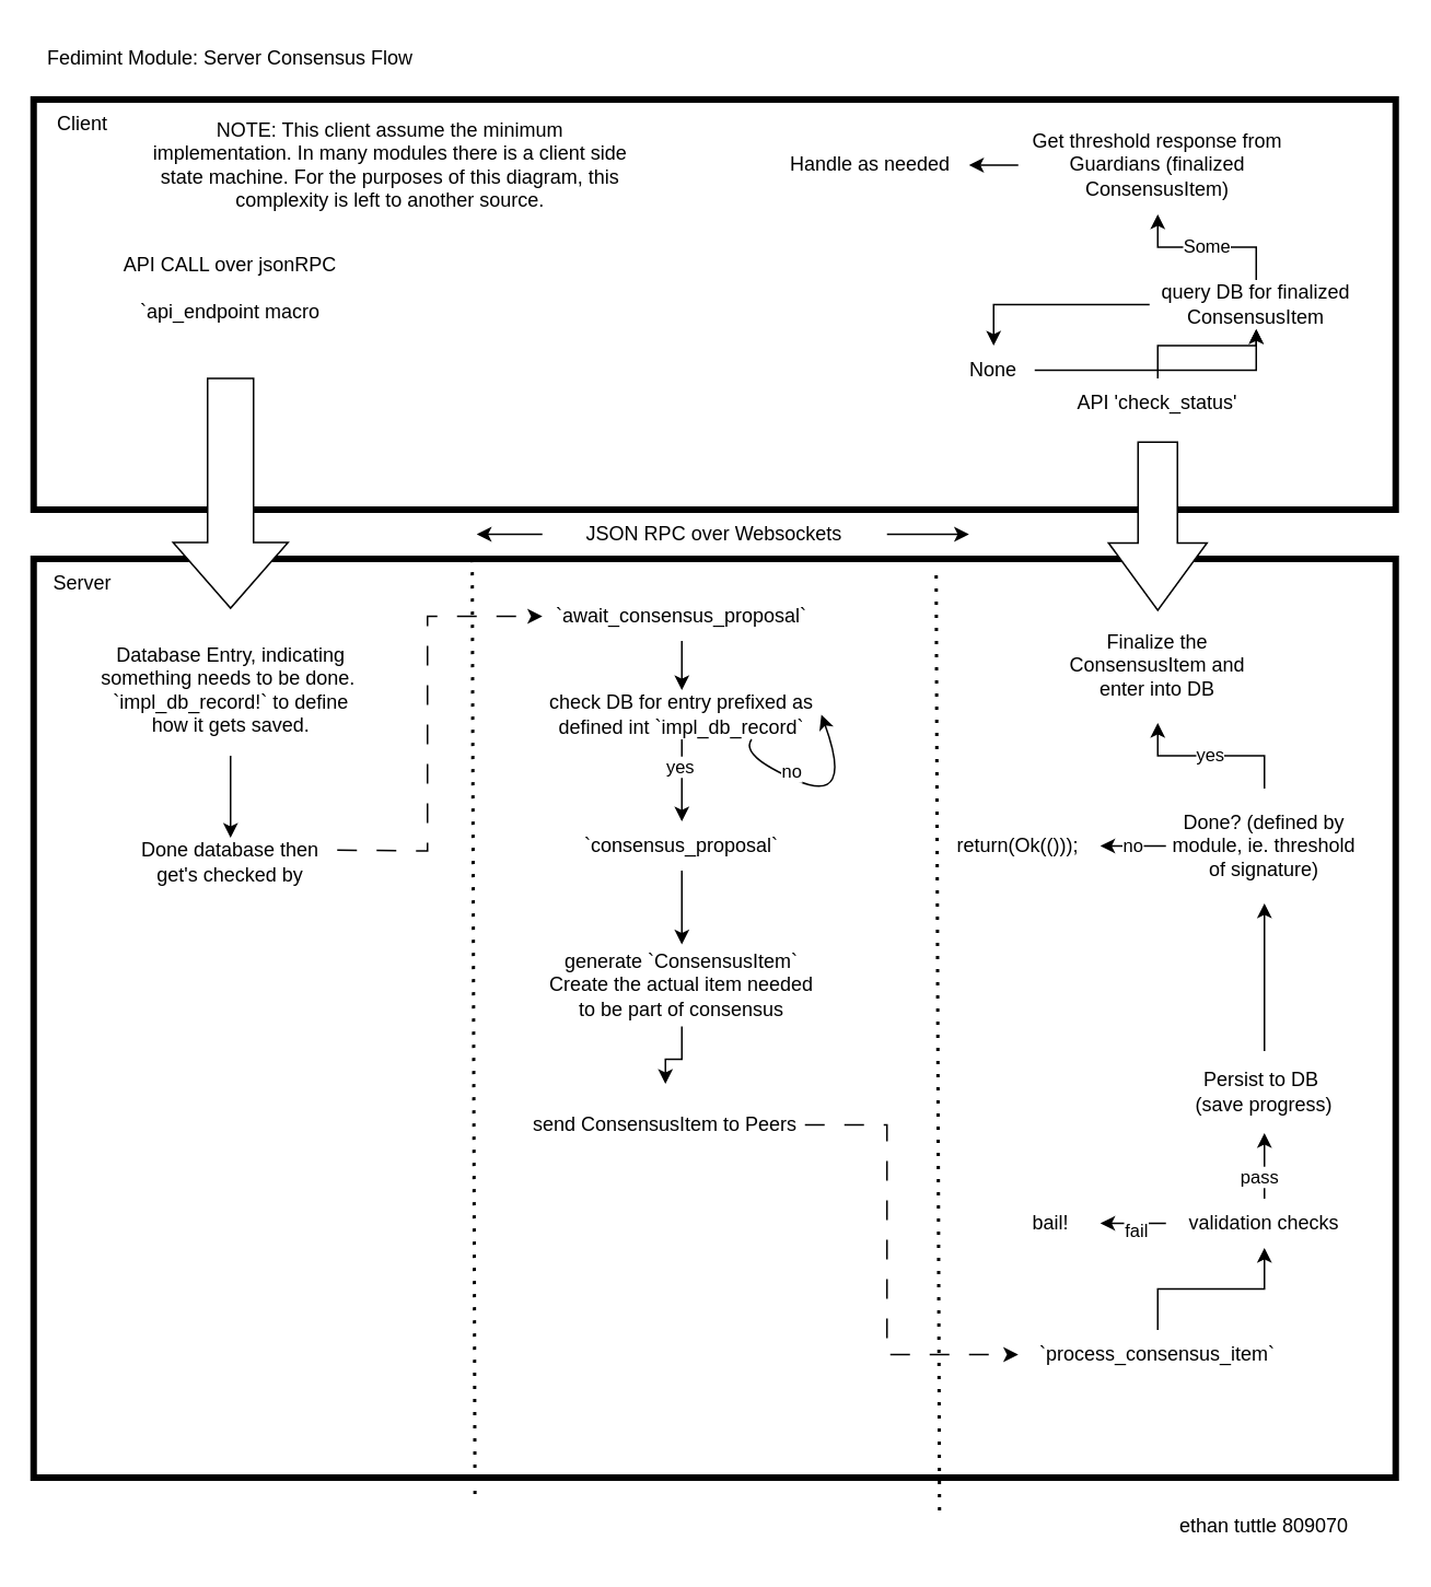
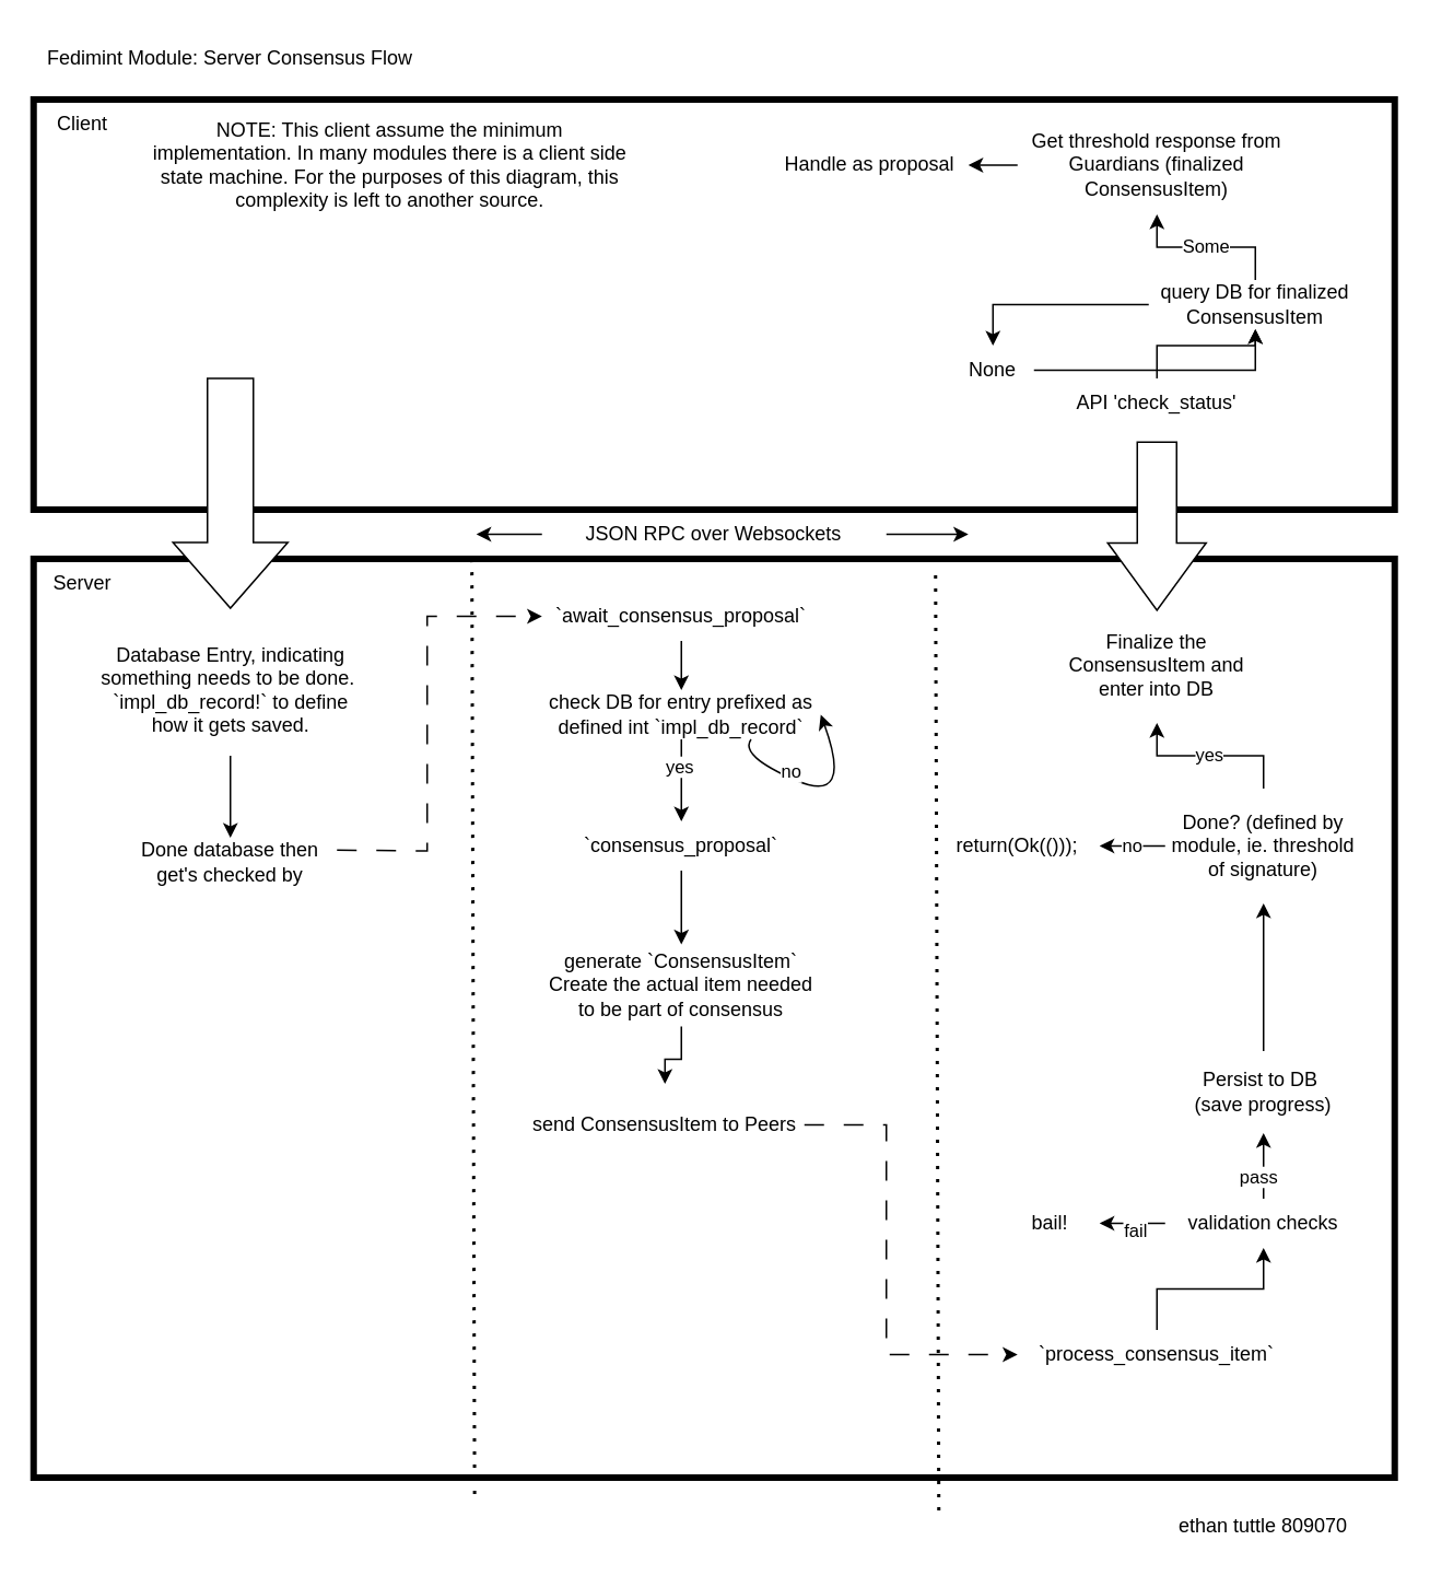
  <mxCell id="0" />
  <mxCell id="1" parent="0" />
  <mxCell id="2" value="" style="rounded=0;whiteSpace=wrap;html=1;fillColor=none;strokeWidth=4;" parent="1" vertex="1"><mxGeometry x="20" y="340" width="830" height="560" as="geometry" /></mxCell>
  <mxCell id="3" value="" style="rounded=0;whiteSpace=wrap;html=1;fillColor=none;strokeWidth=4;" parent="1" vertex="1"><mxGeometry x="20" y="60" width="830" height="250" as="geometry" /></mxCell>
  <mxCell id="4" value="Client" style="text;html=1;strokeColor=none;fillColor=none;align=center;verticalAlign=middle;whiteSpace=wrap;rounded=0;" parent="1" vertex="1"><mxGeometry x="20" y="60" width="60" height="30" as="geometry" /></mxCell>
  <mxCell id="5" value="Server" style="text;html=1;strokeColor=none;fillColor=none;align=center;verticalAlign=middle;whiteSpace=wrap;rounded=0;" parent="1" vertex="1"><mxGeometry x="20" y="340" width="60" height="30" as="geometry" /></mxCell>
  <mxCell id="6" value="JSON RPC over Websockets" style="text;html=1;strokeColor=none;fillColor=none;align=center;verticalAlign=middle;whiteSpace=wrap;rounded=0;" parent="1" vertex="1"><mxGeometry x="330" y="310" width="210" height="30" as="geometry" /></mxCell>
  <mxCell id="7" value="" style="endArrow=classic;html=1;rounded=0;exitX=0;exitY=0.5;exitDx=0;exitDy=0;" parent="1" source="6" edge="1"><mxGeometry width="50" height="50" relative="1" as="geometry"><mxPoint x="450" y="420" as="sourcePoint" /><mxPoint x="290" y="325" as="targetPoint" /></mxGeometry></mxCell>
  <mxCell id="8" value="" style="endArrow=classic;html=1;rounded=0;exitX=1;exitY=0.5;exitDx=0;exitDy=0;" parent="1" source="6" edge="1"><mxGeometry width="50" height="50" relative="1" as="geometry"><mxPoint x="340" y="335" as="sourcePoint" /><mxPoint x="590" y="325" as="targetPoint" /></mxGeometry></mxCell>
- <mxCell id="9" value="API CALL over jsonRPC&lt;br&gt;&lt;br&gt;`api_endpoint macro" style="text;html=1;strokeColor=none;fillColor=none;align=center;verticalAlign=middle;whiteSpace=wrap;rounded=0;" parent="1" vertex="1"><mxGeometry x="70" y="160" width="140" height="30" as="geometry" /></mxCell>
  <mxCell id="10" value="" style="html=1;shadow=0;dashed=0;align=center;verticalAlign=middle;shape=mxgraph.arrows2.arrow;dy=0.6;dx=40;direction=south;notch=0;" parent="1" vertex="1"><mxGeometry x="105" y="230" width="70" height="140" as="geometry" /></mxCell>
  <mxCell id="11" value="Database Entry, indicating something needs to be done.&amp;nbsp;&lt;br&gt;`impl_db_record!` to define how it gets saved." style="text;html=1;strokeColor=none;fillColor=none;align=center;verticalAlign=middle;whiteSpace=wrap;rounded=0;" parent="1" vertex="1"><mxGeometry x="57.5" y="380" width="165" height="80" as="geometry" /></mxCell>
  <mxCell id="12" value="" style="endArrow=none;dashed=1;html=1;dashPattern=1 3;strokeWidth=2;rounded=0;entryX=0.322;entryY=0;entryDx=0;entryDy=0;entryPerimeter=0;exitX=0.324;exitY=1.018;exitDx=0;exitDy=0;exitPerimeter=0;" parent="1" source="2" target="2" edge="1"><mxGeometry width="50" height="50" relative="1" as="geometry"><mxPoint x="450" y="420" as="sourcePoint" /><mxPoint x="500" y="370" as="targetPoint" /><Array as="points" /></mxGeometry></mxCell>
  <mxCell id="13" value="" style="edgeStyle=orthogonalEdgeStyle;rounded=0;orthogonalLoop=1;jettySize=auto;html=1;" edge="1" parent="1" source="14" target="18"><mxGeometry relative="1" as="geometry" /></mxCell>
  <mxCell id="14" value="`await_consensus_proposal`" style="text;html=1;strokeColor=none;fillColor=none;align=center;verticalAlign=middle;whiteSpace=wrap;rounded=0;" parent="1" vertex="1"><mxGeometry x="330" y="360" width="170" height="30" as="geometry" /></mxCell>
  <mxCell id="15" value="Done database then get's checked by" style="text;html=1;strokeColor=none;fillColor=none;align=center;verticalAlign=middle;whiteSpace=wrap;rounded=0;" parent="1" vertex="1"><mxGeometry x="75" y="510" width="130" height="30" as="geometry" /></mxCell>
  <mxCell id="16" value="" style="endArrow=classic;html=1;rounded=0;exitX=1;exitY=0.25;exitDx=0;exitDy=0;entryX=0;entryY=0.5;entryDx=0;entryDy=0;dashed=1;dashPattern=12 12;" parent="1" source="15" target="14" edge="1"><mxGeometry width="50" height="50" relative="1" as="geometry"><mxPoint x="230" y="470" as="sourcePoint" /><mxPoint x="280" y="420" as="targetPoint" /><Array as="points"><mxPoint x="260" y="518" /><mxPoint x="260" y="375" /></Array></mxGeometry></mxCell>
  <mxCell id="17" value="" style="endArrow=classic;html=1;rounded=0;exitX=0.5;exitY=1;exitDx=0;exitDy=0;entryX=0.5;entryY=0;entryDx=0;entryDy=0;" parent="1" source="11" target="15" edge="1"><mxGeometry width="50" height="50" relative="1" as="geometry"><mxPoint x="230" y="470" as="sourcePoint" /><mxPoint x="280" y="420" as="targetPoint" /></mxGeometry></mxCell>
  <mxCell id="18" value="check DB for entry prefixed as defined int `impl_db_record`" style="text;html=1;strokeColor=none;fillColor=none;align=center;verticalAlign=middle;whiteSpace=wrap;rounded=0;" vertex="1" parent="1"><mxGeometry x="330" y="420" width="170" height="30" as="geometry" /></mxCell>
  <mxCell id="19" value="" style="curved=1;endArrow=classic;html=1;rounded=0;exitX=0.75;exitY=1;exitDx=0;exitDy=0;entryX=1;entryY=0.5;entryDx=0;entryDy=0;" edge="1" parent="1" source="18" target="18"><mxGeometry width="50" height="50" relative="1" as="geometry"><mxPoint x="410" y="580" as="sourcePoint" /><mxPoint x="460" y="530" as="targetPoint" /><Array as="points"><mxPoint x="450" y="460" /><mxPoint x="520" y="490" /></Array></mxGeometry></mxCell>
  <mxCell id="20" value="no" style="edgeLabel;html=1;align=center;verticalAlign=middle;resizable=0;points=[];" vertex="1" connectable="0" parent="19"><mxGeometry x="-0.384" y="4" relative="1" as="geometry"><mxPoint as="offset" /></mxGeometry></mxCell>
  <mxCell id="21" value="" style="edgeStyle=orthogonalEdgeStyle;rounded=0;orthogonalLoop=1;jettySize=auto;html=1;startArrow=classic;startFill=1;endArrow=none;endFill=0;entryX=0.5;entryY=1;entryDx=0;entryDy=0;" edge="1" parent="1" source="24" target="18"><mxGeometry relative="1" as="geometry"><mxPoint x="385" y="430" as="targetPoint" /></mxGeometry></mxCell>
  <mxCell id="22" value="yes" style="edgeLabel;html=1;align=center;verticalAlign=middle;resizable=0;points=[];" vertex="1" connectable="0" parent="21"><mxGeometry x="0.371" y="2" relative="1" as="geometry"><mxPoint as="offset" /></mxGeometry></mxCell>
  <mxCell id="23" value="" style="edgeStyle=orthogonalEdgeStyle;rounded=0;orthogonalLoop=1;jettySize=auto;html=1;exitX=0.5;exitY=1;exitDx=0;exitDy=0;" edge="1" parent="1" source="24" target="26"><mxGeometry relative="1" as="geometry" /></mxCell>
  <mxCell id="24" value="`consensus_proposal`" style="text;html=1;strokeColor=none;fillColor=none;align=center;verticalAlign=middle;whiteSpace=wrap;rounded=0;" vertex="1" parent="1"><mxGeometry x="330" y="500" width="170" height="30" as="geometry" /></mxCell>
  <mxCell id="25" value="" style="edgeStyle=orthogonalEdgeStyle;rounded=0;orthogonalLoop=1;jettySize=auto;html=1;" edge="1" parent="1" source="26" target="27"><mxGeometry relative="1" as="geometry" /></mxCell>
  <mxCell id="26" value="generate `ConsensusItem`&lt;br&gt;Create the actual item needed to be part of consensus" style="text;html=1;strokeColor=none;fillColor=none;align=center;verticalAlign=middle;whiteSpace=wrap;rounded=0;" vertex="1" parent="1"><mxGeometry x="330" y="575" width="170" height="50" as="geometry" /></mxCell>
  <mxCell id="27" value="send ConsensusItem to Peers" style="text;html=1;strokeColor=none;fillColor=none;align=center;verticalAlign=middle;whiteSpace=wrap;rounded=0;" vertex="1" parent="1"><mxGeometry x="320" y="660" width="170" height="50" as="geometry" /></mxCell>
  <mxCell id="28" value="" style="endArrow=none;dashed=1;html=1;dashPattern=1 3;strokeWidth=2;rounded=0;entryX=0.322;entryY=0;entryDx=0;entryDy=0;entryPerimeter=0;exitX=0.324;exitY=1.018;exitDx=0;exitDy=0;exitPerimeter=0;" edge="1" parent="1"><mxGeometry width="50" height="50" relative="1" as="geometry"><mxPoint x="572" y="920" as="sourcePoint" /><mxPoint x="570" y="350" as="targetPoint" /><Array as="points" /></mxGeometry></mxCell>
  <mxCell id="29" value="" style="edgeStyle=orthogonalEdgeStyle;rounded=0;orthogonalLoop=1;jettySize=auto;html=1;" edge="1" parent="1" source="30" target="36"><mxGeometry relative="1" as="geometry" /></mxCell>
  <mxCell id="30" value="`process_consensus_item`" style="text;html=1;strokeColor=none;fillColor=none;align=center;verticalAlign=middle;whiteSpace=wrap;rounded=0;" vertex="1" parent="1"><mxGeometry x="620" y="810" width="170" height="30" as="geometry" /></mxCell>
  <mxCell id="31" value="" style="endArrow=classic;html=1;rounded=0;exitX=1;exitY=0.5;exitDx=0;exitDy=0;entryX=0;entryY=0.5;entryDx=0;entryDy=0;dashed=1;dashPattern=12 12;" edge="1" parent="1" source="27" target="30"><mxGeometry width="50" height="50" relative="1" as="geometry"><mxPoint x="540" y="500" as="sourcePoint" /><mxPoint x="590" y="450" as="targetPoint" /><Array as="points"><mxPoint x="540" y="685" /><mxPoint x="540" y="825" /></Array></mxGeometry></mxCell>
  <mxCell id="32" value="" style="edgeStyle=orthogonalEdgeStyle;rounded=0;orthogonalLoop=1;jettySize=auto;html=1;" edge="1" parent="1" source="36" target="37"><mxGeometry relative="1" as="geometry" /></mxCell>
  <mxCell id="33" value="fail" style="edgeLabel;html=1;align=center;verticalAlign=middle;resizable=0;points=[];" vertex="1" connectable="0" parent="32"><mxGeometry x="-0.039" y="4" relative="1" as="geometry"><mxPoint as="offset" /></mxGeometry></mxCell>
  <mxCell id="34" value="" style="edgeStyle=orthogonalEdgeStyle;rounded=0;orthogonalLoop=1;jettySize=auto;html=1;" edge="1" parent="1" source="36" target="39"><mxGeometry relative="1" as="geometry" /></mxCell>
  <mxCell id="35" value="pass" style="edgeLabel;html=1;align=center;verticalAlign=middle;resizable=0;points=[];" vertex="1" connectable="0" parent="34"><mxGeometry x="-0.3" y="4" relative="1" as="geometry"><mxPoint as="offset" /></mxGeometry></mxCell>
  <mxCell id="36" value="validation checks" style="text;html=1;strokeColor=none;fillColor=none;align=center;verticalAlign=middle;whiteSpace=wrap;rounded=0;" vertex="1" parent="1"><mxGeometry x="710" y="730" width="120" height="30" as="geometry" /></mxCell>
  <mxCell id="37" value="bail!" style="text;html=1;strokeColor=none;fillColor=none;align=center;verticalAlign=middle;whiteSpace=wrap;rounded=0;" vertex="1" parent="1"><mxGeometry x="610" y="730" width="60" height="30" as="geometry" /></mxCell>
  <mxCell id="38" value="" style="edgeStyle=orthogonalEdgeStyle;rounded=0;orthogonalLoop=1;jettySize=auto;html=1;" edge="1" parent="1" source="39" target="42"><mxGeometry relative="1" as="geometry" /></mxCell>
  <mxCell id="39" value="Persist to DB&amp;nbsp;&lt;br&gt;(save progress)" style="text;html=1;strokeColor=none;fillColor=none;align=center;verticalAlign=middle;whiteSpace=wrap;rounded=0;" vertex="1" parent="1"><mxGeometry x="710" y="640" width="120" height="50" as="geometry" /></mxCell>
  <mxCell id="40" value="no" style="edgeStyle=orthogonalEdgeStyle;rounded=0;orthogonalLoop=1;jettySize=auto;html=1;exitX=0;exitY=0.5;exitDx=0;exitDy=0;" edge="1" parent="1" source="42" target="43"><mxGeometry relative="1" as="geometry" /></mxCell>
  <mxCell id="41" value="yes" style="edgeStyle=orthogonalEdgeStyle;rounded=0;orthogonalLoop=1;jettySize=auto;html=1;" edge="1" parent="1" source="42" target="44"><mxGeometry relative="1" as="geometry" /></mxCell>
  <mxCell id="42" value="Done? (defined by module, ie. threshold of signature)" style="text;html=1;strokeColor=none;fillColor=none;align=center;verticalAlign=middle;whiteSpace=wrap;rounded=0;" vertex="1" parent="1"><mxGeometry x="710" y="480" width="120" height="70" as="geometry" /></mxCell>
  <mxCell id="43" value="return(Ok(()));" style="text;html=1;strokeColor=none;fillColor=none;align=center;verticalAlign=middle;whiteSpace=wrap;rounded=0;" vertex="1" parent="1"><mxGeometry x="570" y="480" width="100" height="70" as="geometry" /></mxCell>
  <mxCell id="44" value="Finalize the ConsensusItem and enter into DB" style="text;html=1;strokeColor=none;fillColor=none;align=center;verticalAlign=middle;whiteSpace=wrap;rounded=0;" vertex="1" parent="1"><mxGeometry x="645" y="370" width="120" height="70" as="geometry" /></mxCell>
  <mxCell id="45" value="" style="edgeStyle=orthogonalEdgeStyle;rounded=0;orthogonalLoop=1;jettySize=auto;html=1;" edge="1" parent="1" source="46" target="51"><mxGeometry relative="1" as="geometry" /></mxCell>
  <mxCell id="46" value="API 'check_status'" style="text;html=1;strokeColor=none;fillColor=none;align=center;verticalAlign=middle;whiteSpace=wrap;rounded=0;" vertex="1" parent="1"><mxGeometry x="620" y="230" width="170" height="30" as="geometry" /></mxCell>
  <mxCell id="47" value="NOTE: This client assume the minimum implementation. In many modules there is a client side state machine. For the purposes of this diagram, this complexity is left to another source." style="text;html=1;strokeColor=none;fillColor=none;align=center;verticalAlign=middle;whiteSpace=wrap;rounded=0;" vertex="1" parent="1"><mxGeometry x="90" y="60" width="295" height="80" as="geometry" /></mxCell>
  <mxCell id="48" value="" style="shape=singleArrow;whiteSpace=wrap;html=1;arrowWidth=0.4;arrowSize=0.4;rotation=90;" vertex="1" parent="1"><mxGeometry x="653.75" y="290" width="102.5" height="60" as="geometry" /></mxCell>
  <mxCell id="49" value="" style="edgeStyle=orthogonalEdgeStyle;rounded=0;orthogonalLoop=1;jettySize=auto;html=1;" edge="1" parent="1" source="51" target="53"><mxGeometry relative="1" as="geometry" /></mxCell>
  <mxCell id="50" value="Some" style="edgeStyle=orthogonalEdgeStyle;rounded=0;orthogonalLoop=1;jettySize=auto;html=1;" edge="1" parent="1" source="51" target="55"><mxGeometry relative="1" as="geometry" /></mxCell>
  <mxCell id="51" value="query DB for finalized ConsensusItem" style="text;html=1;strokeColor=none;fillColor=none;align=center;verticalAlign=middle;whiteSpace=wrap;rounded=0;" vertex="1" parent="1"><mxGeometry x="700" y="170" width="130" height="30" as="geometry" /></mxCell>
  <mxCell id="52" value="" style="edgeStyle=orthogonalEdgeStyle;rounded=0;orthogonalLoop=1;jettySize=auto;html=1;" edge="1" parent="1" source="53" target="51"><mxGeometry relative="1" as="geometry" /></mxCell>
  <mxCell id="53" value="None" style="text;html=1;strokeColor=none;fillColor=none;align=center;verticalAlign=middle;whiteSpace=wrap;rounded=0;" vertex="1" parent="1"><mxGeometry x="580" y="210" width="50" height="30" as="geometry" /></mxCell>
  <mxCell id="54" value="" style="edgeStyle=orthogonalEdgeStyle;rounded=0;orthogonalLoop=1;jettySize=auto;html=1;" edge="1" parent="1" source="55" target="56"><mxGeometry relative="1" as="geometry" /></mxCell>
  <mxCell id="55" value="Get threshold response from Guardians (finalized ConsensusItem)" style="text;html=1;strokeColor=none;fillColor=none;align=center;verticalAlign=middle;whiteSpace=wrap;rounded=0;" vertex="1" parent="1"><mxGeometry x="620" y="70" width="170" height="60" as="geometry" /></mxCell>
- <mxCell id="56" value="Handle as needed" style="text;html=1;strokeColor=none;fillColor=none;align=center;verticalAlign=middle;whiteSpace=wrap;rounded=0;" vertex="1" parent="1"><mxGeometry x="470" y="70" width="120" height="60" as="geometry" /></mxCell>
+ <mxCell id="56" value="Handle as proposal" style="text;html=1;strokeColor=none;fillColor=none;align=center;verticalAlign=middle;whiteSpace=wrap;rounded=0;" vertex="1" parent="1"><mxGeometry x="470" y="70" width="120" height="60" as="geometry" /></mxCell>
  <mxCell id="57" value="Fedimint Module: Server Consensus Flow" style="text;html=1;strokeColor=none;fillColor=none;align=center;verticalAlign=middle;whiteSpace=wrap;rounded=0;" vertex="1" parent="1"><mxGeometry x="20" width="240" height="30" as="geometry" y="20" /></mxCell>
  <mxCell id="58" value="ethan tuttle 809070" style="text;html=1;strokeColor=none;fillColor=none;align=center;verticalAlign=middle;whiteSpace=wrap;rounded=0;" vertex="1" parent="1"><mxGeometry x="690" y="915" width="160" height="30" as="geometry" /></mxCell>
